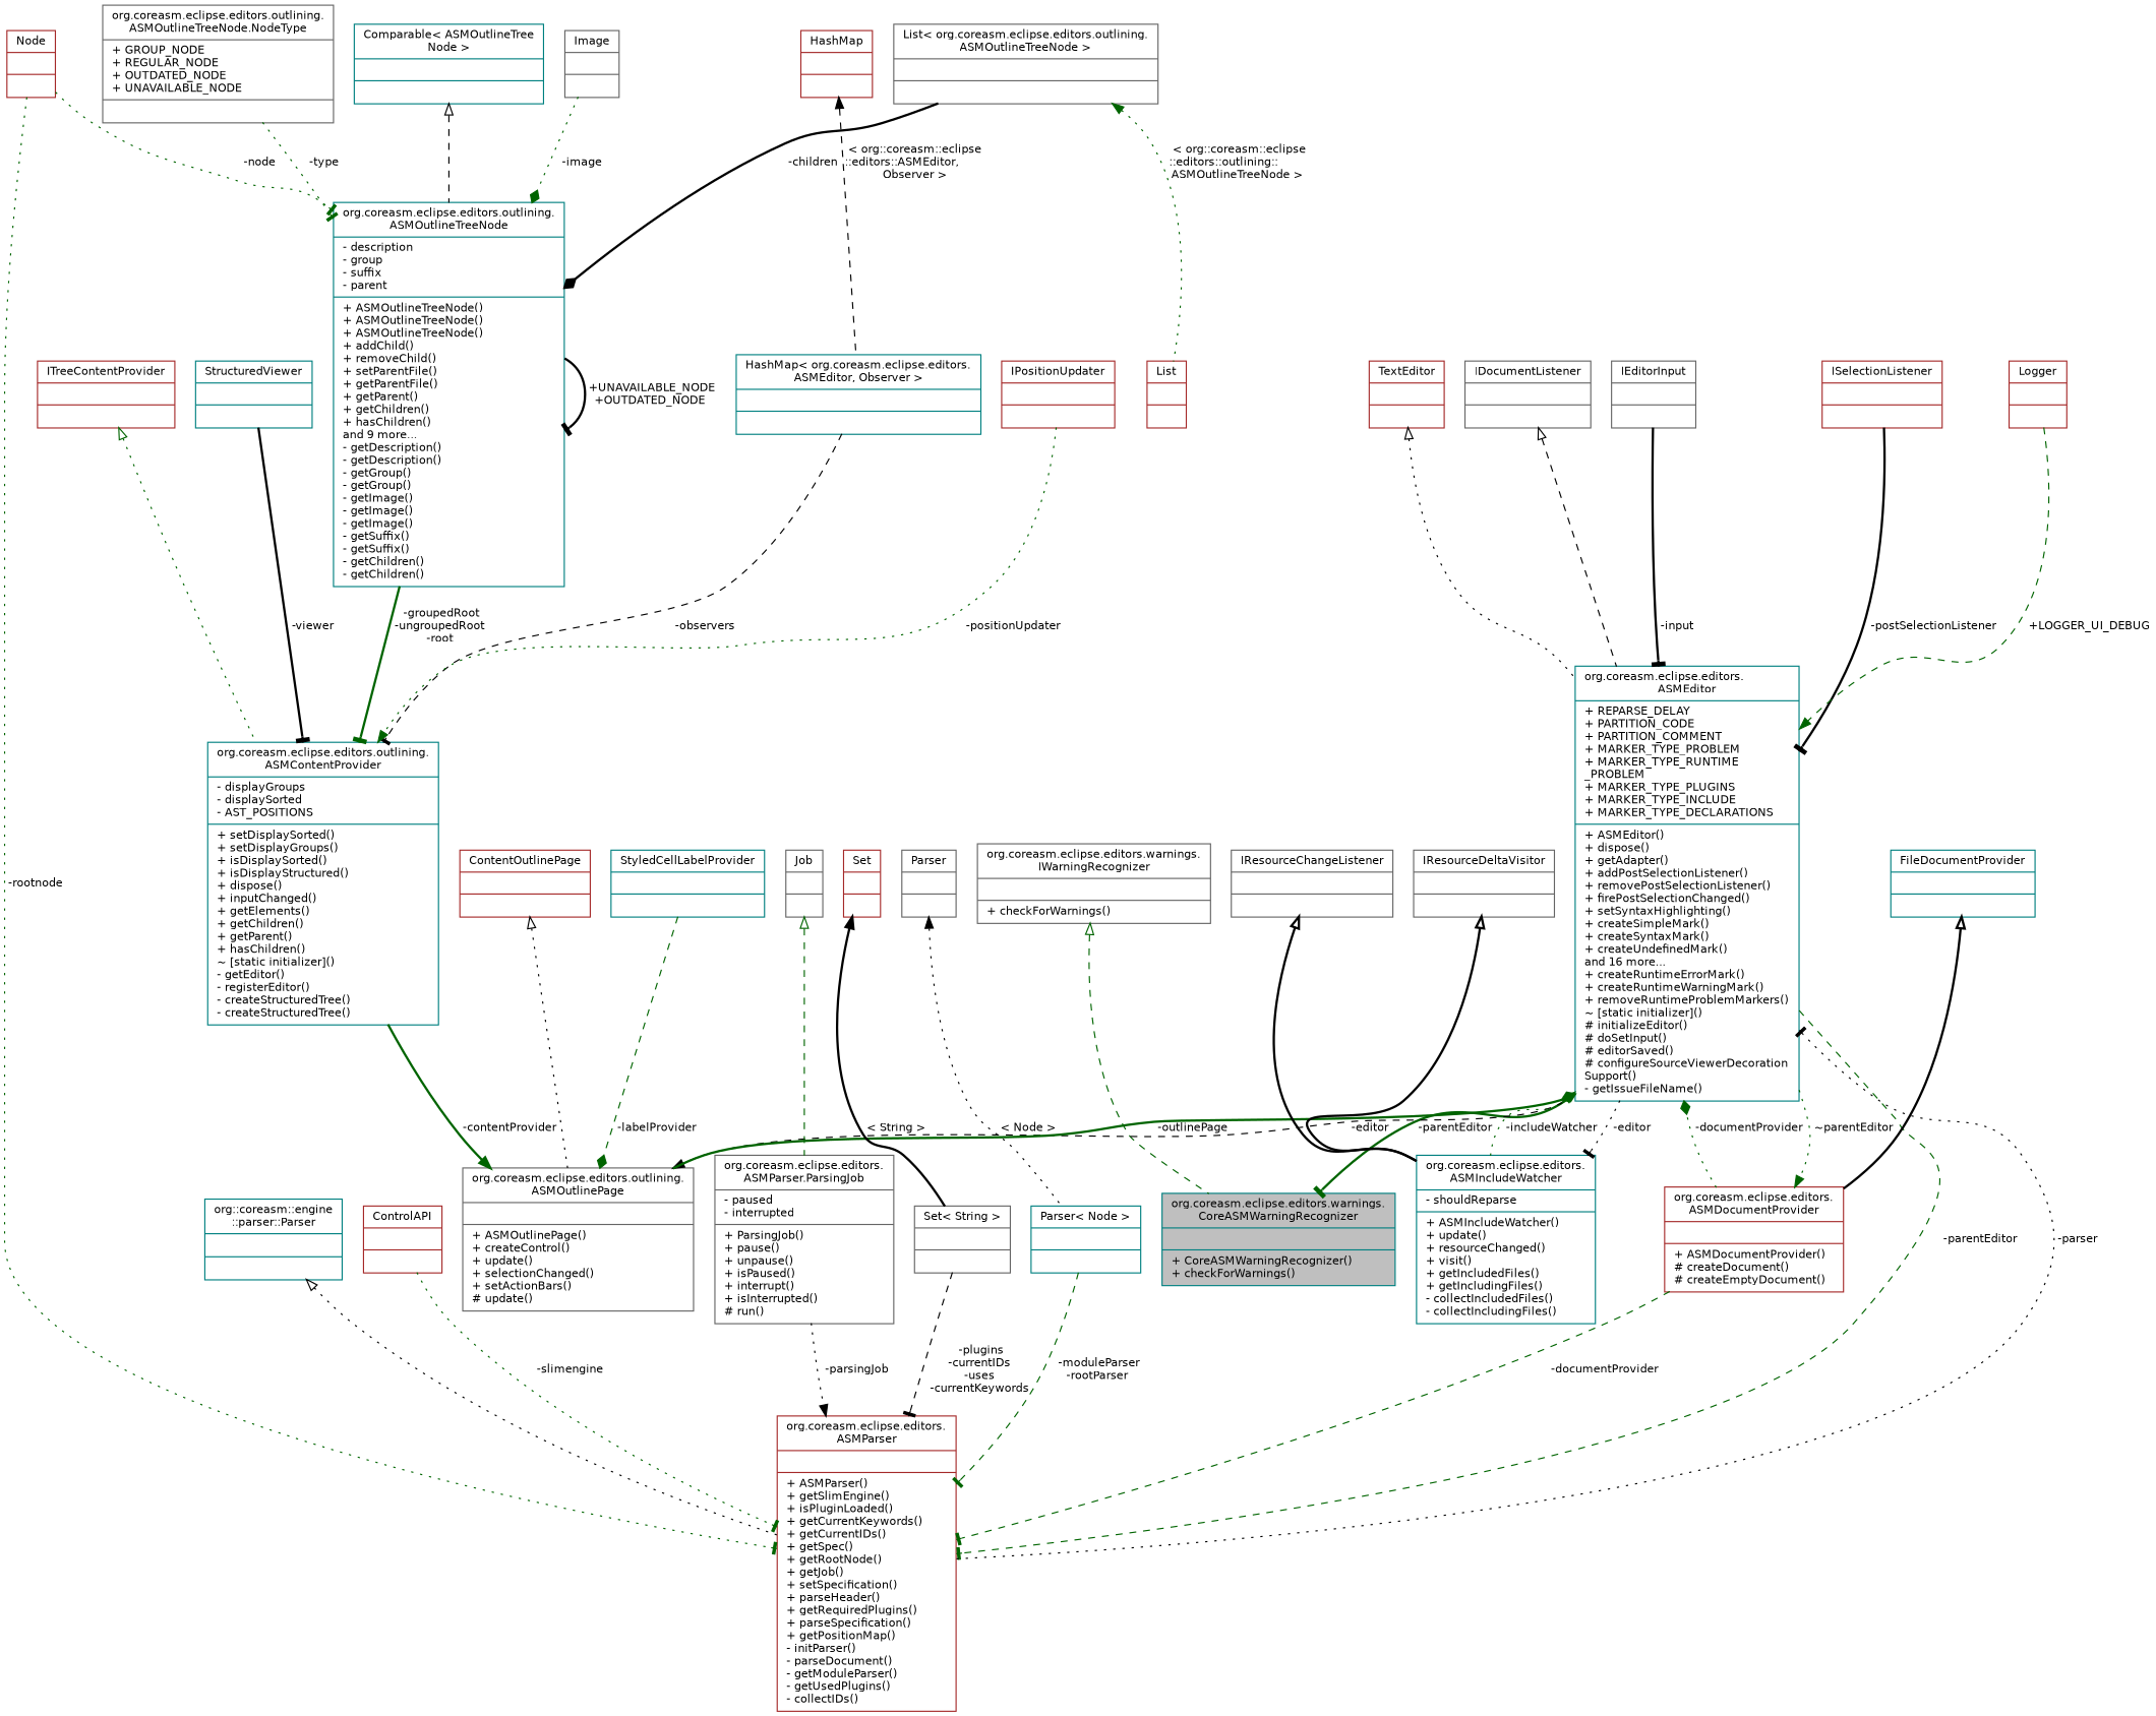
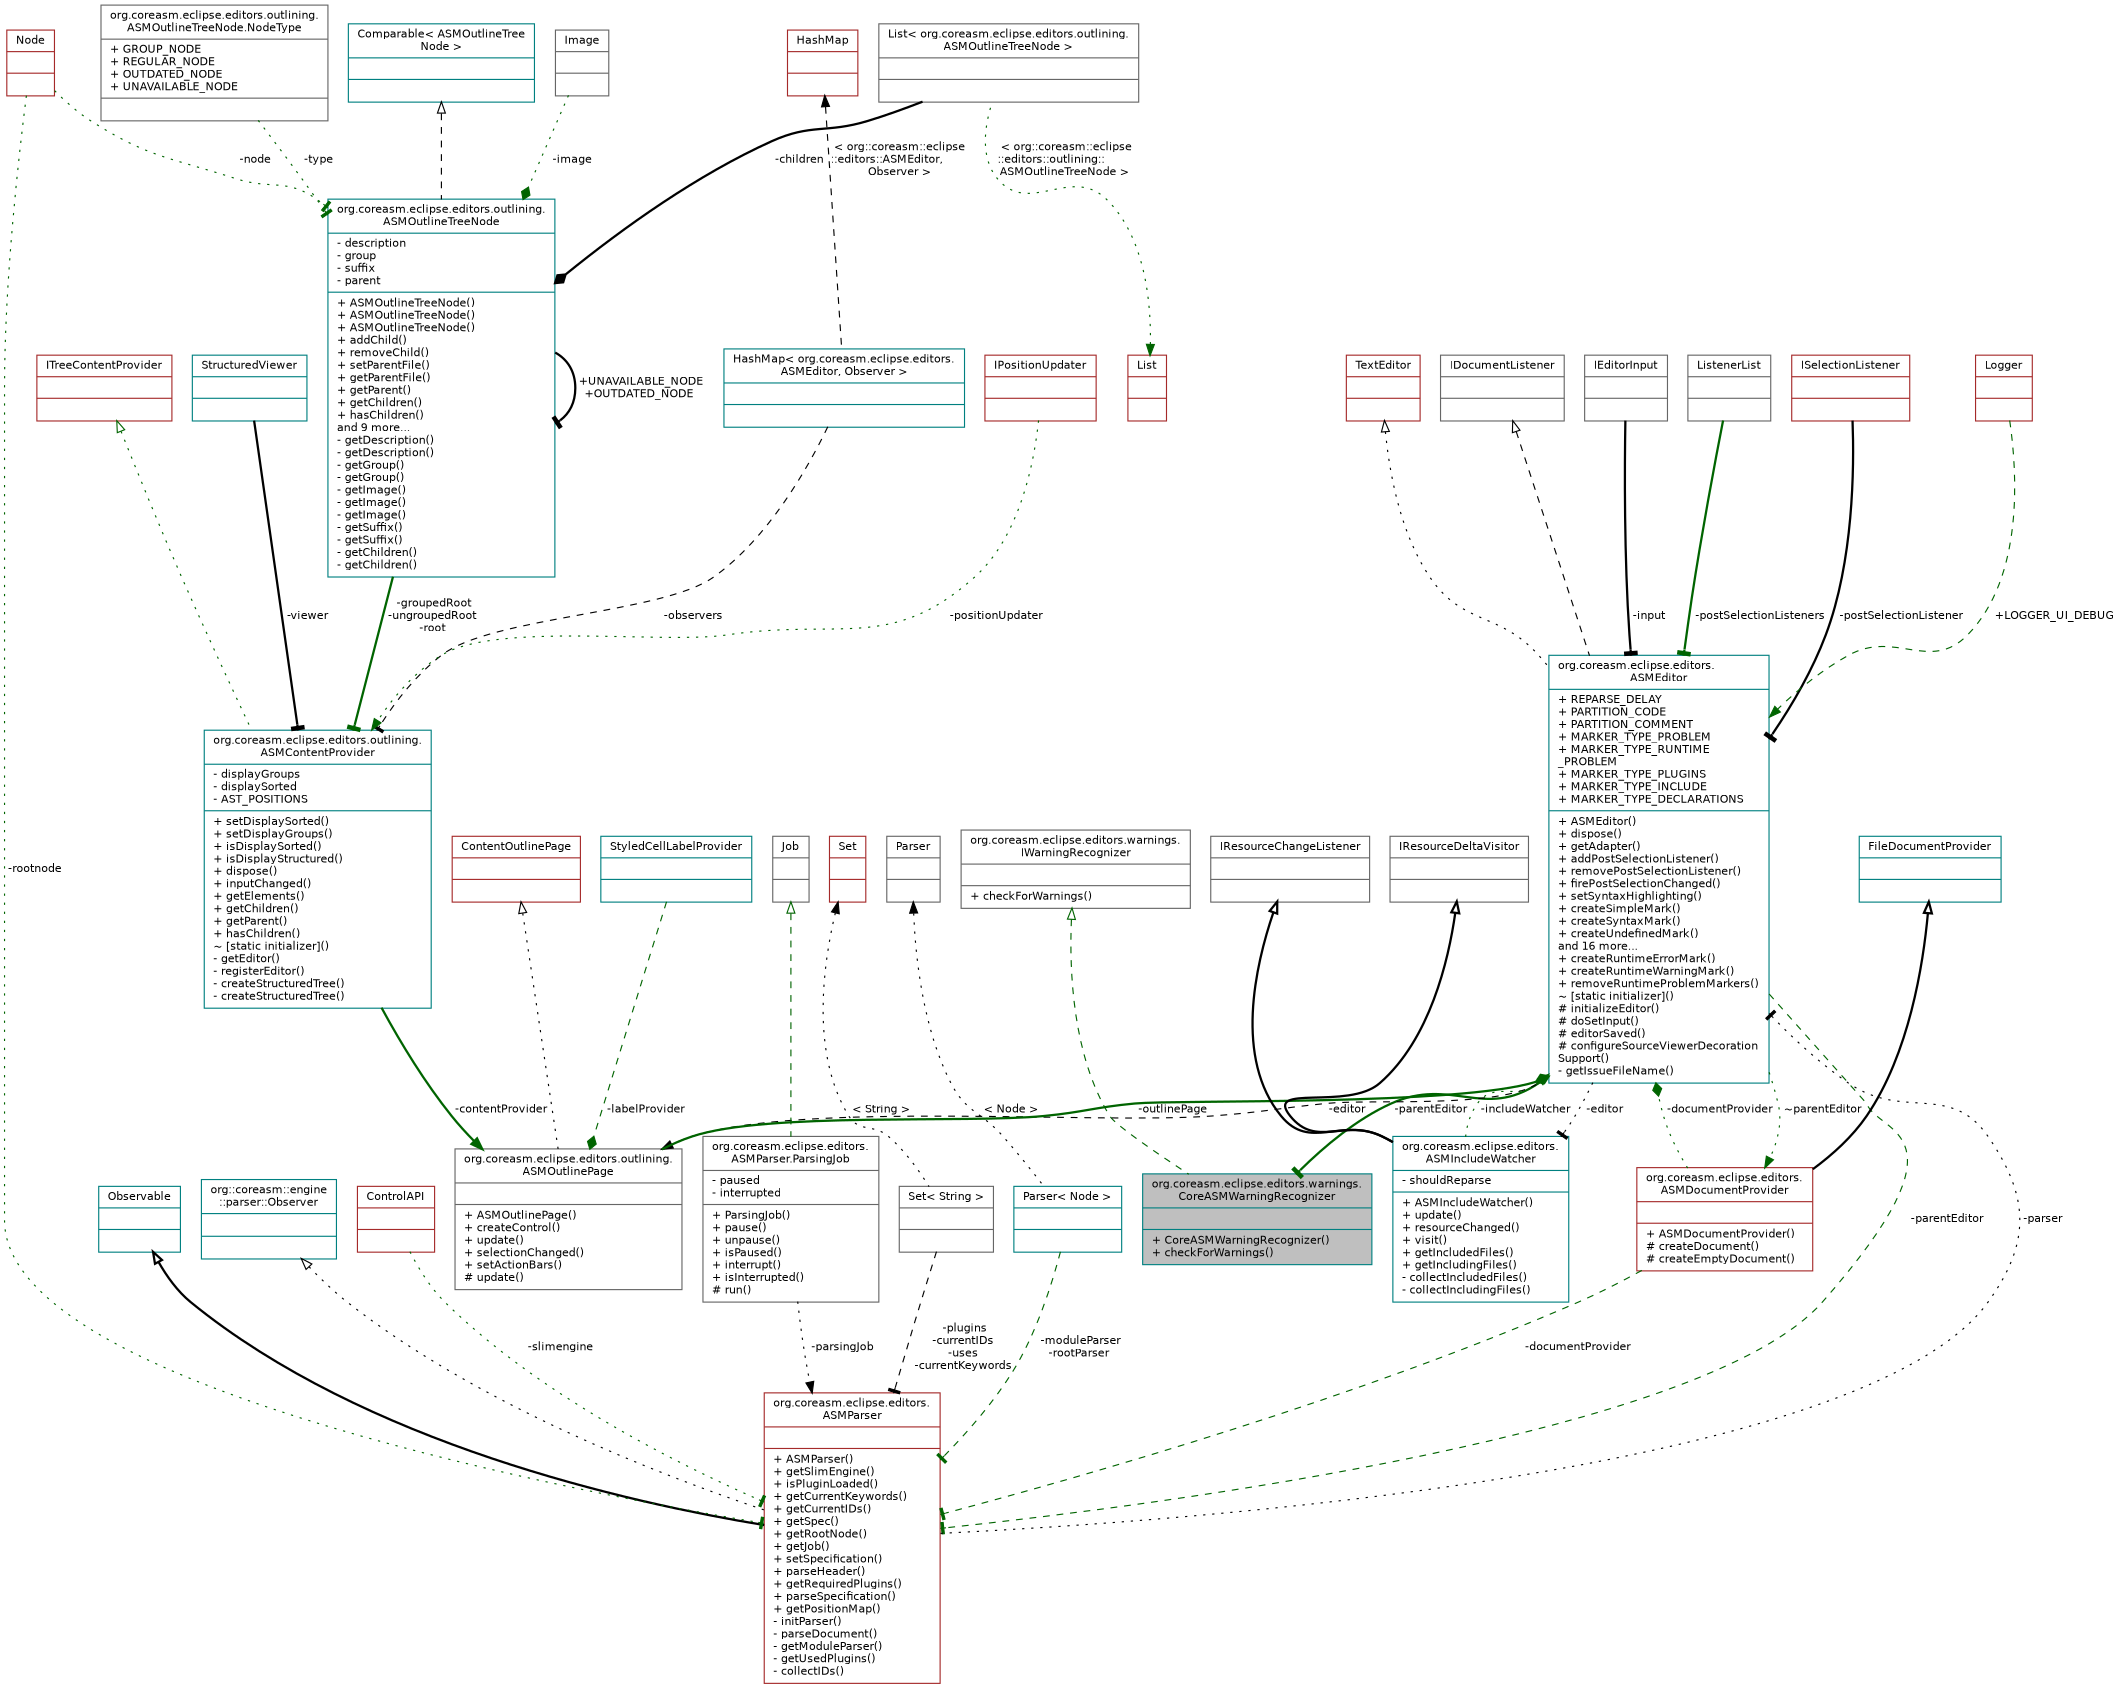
  digraph {
    node [color=gray40 fontname=Helvetica fontsize=10 shape=record]
    edge [color=darkgreen fontname=Helvetica fontsize=10 labelfontname=Helvetica labelfontsize=10 style=dotted arrowhead=tee]
    n1 [color=teal fillcolor=grey75 fontcolor=black height=0.2 label="{org.coreasm.eclipse.editors.warnings.\lCoreASMWarningRecognizer\n||+ CoreASMWarningRecognizer()\l+ checkForWarnings()\l}" style=filled width=0.4]
    n2 [height=0.2 label="{org.coreasm.eclipse.editors.warnings.\lIWarningRecognizer\n||+ checkForWarnings()\l}" width=0.4]
    n3 [color=teal height=0.2 label="{org.coreasm.eclipse.editors.\lASMEditor\n|+ REPARSE_DELAY\l+ PARTITION_CODE\l+ PARTITION_COMMENT\l+ MARKER_TYPE_PROBLEM\l+ MARKER_TYPE_RUNTIME\l_PROBLEM\l+ MARKER_TYPE_PLUGINS\l+ MARKER_TYPE_INCLUDE\l+ MARKER_TYPE_DECLARATIONS\l|+ ASMEditor()\l+ dispose()\l+ getAdapter()\l+ addPostSelectionListener()\l+ removePostSelectionListener()\l+ firePostSelectionChanged()\l+ setSyntaxHighlighting()\l+ createSimpleMark()\l+ createSyntaxMark()\l+ createUndefinedMark()\land 16 more...\l+ createRuntimeErrorMark()\l+ createRuntimeWarningMark()\l+ removeRuntimeProblemMarkers()\l~ [static initializer]()\l# initializeEditor()\l# doSetInput()\l# editorSaved()\l# configureSourceViewerDecoration\lSupport()\l- getIssueFileName()\l}" width=0.4]
    n4 [color=brown height=0.2 label="{org.coreasm.eclipse.editors.\lASMDocumentProvider\n||+ ASMDocumentProvider()\l# createDocument()\l# createEmptyDocument()\l}" width=0.4]
    n5 [color=teal height=0.2 label="{org.coreasm.eclipse.editors.\lASMIncludeWatcher\n|- shouldReparse\l|+ ASMIncludeWatcher()\l+ update()\l+ resourceChanged()\l+ visit()\l+ getIncludedFiles()\l+ getIncludingFiles()\l- collectIncludedFiles()\l- collectIncludingFiles()\l}" width=0.4]
    n6 [color=brown height=0.2 label="{org.coreasm.eclipse.editors.\lASMParser\n||+ ASMParser()\l+ getSlimEngine()\l+ isPluginLoaded()\l+ getCurrentKeywords()\l+ getCurrentIDs()\l+ getSpec()\l+ getRootNode()\l+ getJob()\l+ setSpecification()\l+ parseHeader()\l+ getRequiredPlugins()\l+ parseSpecification()\l+ getPositionMap()\l- initParser()\l- parseDocument()\l- getModuleParser()\l- getUsedPlugins()\l- collectIDs()\l}" width=0.4]
    n7 [height=0.2 label="{org.coreasm.eclipse.editors.outlining.\lASMOutlinePage\n||+ ASMOutlinePage()\l+ createControl()\l+ update()\l+ selectionChanged()\l+ setActionBars()\l# update()\l}" width=0.4]
    n8 [color=brown height=0.2 label="{TextEditor\n||}" width=0.4]
    n9 [height=0.2 label="{IDocumentListener\n||}" width=0.4]
    n10 [height=0.2 label="{IEditorInput\n||}" width=0.4]
+   n11 [height=0.2 label="{ListenerList\n||}" width=0.4]
    n12 [color=brown height=0.2 label="{ISelectionListener\n||}" width=0.4]
    n13 [color=teal height=0.2 label="{FileDocumentProvider\n||}" width=0.4]
    n14 [color=brown height=0.2 label="{Logger\n||}" width=0.4]
    n15 [height=0.2 label="{IResourceChangeListener\n||}" width=0.4]
    n16 [height=0.2 label="{IResourceDeltaVisitor\n||}" width=0.4]
-   n18 [color=teal height=0.2 label="{org::coreasm::engine\l::parser::Parser\n||}" width=0.4]
+   n17 [color=teal height=0.2 label="{Observable\n||}" width=0.4]
+   n18 [color=teal height=0.2 label="{org::coreasm::engine\l::parser::Observer\n||}" width=0.4]
    n19 [color=brown height=0.2 label="{ControlAPI\n||}" width=0.4]
    n20 [color=brown height=0.2 label="{Node\n||}" width=0.4]
    n21 [color=teal height=0.2 label="{org.coreasm.eclipse.editors.outlining.\lASMOutlineTreeNode\n|- description\l- group\l- suffix\l- parent\l|+ ASMOutlineTreeNode()\l+ ASMOutlineTreeNode()\l+ ASMOutlineTreeNode()\l+ addChild()\l+ removeChild()\l+ setParentFile()\l+ getParentFile()\l+ getParent()\l+ getChildren()\l+ hasChildren()\land 9 more...\l- getDescription()\l- getDescription()\l- getGroup()\l- getGroup()\l- getImage()\l- getImage()\l- getImage()\l- getSuffix()\l- getSuffix()\l- getChildren()\l- getChildren()\l}" width=0.4]
    n22 [color=teal height=0.2 label="{org.coreasm.eclipse.editors.outlining.\lASMContentProvider\n|- displayGroups\l- displaySorted\l- AST_POSITIONS\l|+ setDisplaySorted()\l+ setDisplayGroups()\l+ isDisplaySorted()\l+ isDisplayStructured()\l+ dispose()\l+ inputChanged()\l+ getElements()\l+ getChildren()\l+ getParent()\l+ hasChildren()\l~ [static initializer]()\l- getEditor()\l- registerEditor()\l- createStructuredTree()\l- createStructuredTree()\l}" width=0.4]
    n23 [height=0.2 label="{org.coreasm.eclipse.editors.\lASMParser.ParsingJob\n|- paused\l- interrupted\l|+ ParsingJob()\l+ pause()\l+ unpause()\l+ isPaused()\l+ interrupt()\l+ isInterrupted()\l# run()\l}" width=0.4]
    n24 [height=0.2 label="{Job\n||}" width=0.4]
    n25 [height=0.2 label="{Set\< String \>\n||}" width=0.4]
    n26 [color=brown height=0.2 label="{Set\n||}" width=0.4]
    n27 [color=teal height=0.2 label="{Parser\< Node \>\n||}" width=0.4]
    n28 [height=0.2 label="{Parser\n||}" width=0.4]
    n29 [color=brown height=0.2 label="{ContentOutlinePage\n||}" width=0.4]
    n30 [color=brown height=0.2 label="{ITreeContentProvider\n||}" width=0.4]
    n31 [color=teal height=0.2 label="{StructuredViewer\n||}" width=0.4]
    n32 [color=teal height=0.2 label="{HashMap\< org.coreasm.eclipse.editors.\lASMEditor, Observer \>\n||}" width=0.4]
    n33 [color=brown height=0.2 label="{HashMap\n||}" width=0.4]
    n34 [color=teal height=0.2 label="{Comparable\< ASMOutlineTree\lNode \>\n||}" width=0.4]
    n35 [height=0.2 label="{org.coreasm.eclipse.editors.outlining.\lASMOutlineTreeNode.NodeType\n|+ GROUP_NODE\l+ REGULAR_NODE\l+ OUTDATED_NODE\l+ UNAVAILABLE_NODE\l|}" width=0.4]
    n36 [height=0.2 label="{List\< org.coreasm.eclipse.editors.outlining.\lASMOutlineTreeNode \>\n||}" width=0.4]
    n37 [color=brown height=0.2 label="{List\n||}" width=0.4]
    n38 [height=0.2 label="{Image\n||}" width=0.4]
    n39 [color=brown height=0.2 label="{IPositionUpdater\n||}" width=0.4]
    n40 [color=teal height=0.2 label="{StyledCellLabelProvider\n||}" width=0.4]
    n2 -> n1 [arrowtail=onormal dir=back style=dashed arrowhead=""]
    n3 -> n1 [label=" -parentEditor" style=bold]
    n3 -> n4 [arrowhead=normal label=" ~parentEditor"]
    n3 -> n5 [color=black label=" -editor"]
    n3 -> n6 [label=" -parentEditor" style=dashed]
    n3 -> n7 [arrowhead=normal color=black label=" -editor" style=dashed]
    n4 -> n3 [arrowhead=diamond label=" -documentProvider"]
    n4 -> n6 [label=" -documentProvider" style=dashed]
    n5 -> n3 [arrowhead=normal label=" -includeWatcher"]
    n6 -> n3 [color=black label=" -parser"]
    n7 -> n3 [arrowhead=diamond label=" -outlinePage" style=bold]
    n8 -> n3 [arrowtail=onormal color=black dir=back arrowhead=""]
    n9 -> n3 [arrowtail=onormal color=black dir=back style=dashed arrowhead=""]
    n10 -> n3 [color=black label=" -input" style=bold]
+   n11 -> n3 [label=" -postSelectionListeners" style=bold]
    n12 -> n3 [color=black label=" -postSelectionListener" style=bold]
    n13 -> n4 [arrowtail=onormal color=black dir=back style=bold arrowhead=""]
    n14 -> n3 [arrowhead=normal label=" +LOGGER_UI_DEBUG" style=dashed]
    n15 -> n5 [arrowtail=onormal color=black dir=back style=bold arrowhead=""]
    n16 -> n5 [arrowtail=onormal color=black dir=back style=bold arrowhead=""]
+   n17 -> n6 [arrowtail=onormal color=black dir=back style=bold arrowhead=""]
    n18 -> n6 [arrowtail=onormal color=black dir=back arrowhead=""]
    n19 -> n6 [label=" -slimengine"]
    n20 -> n6 [label=" -rootnode"]
    n20 -> n21 [label=" -node"]
    n21 -> n21 [color=black label=" +UNAVAILABLE_NODE\n+OUTDATED_NODE" style=bold]
    n21 -> n22 [label=" -groupedRoot\n-ungroupedRoot\n-root" style=bold]
    n22 -> n7 [arrowhead=normal label=" -contentProvider" style=bold]
    n23 -> n6 [arrowhead=normal color=black label=" -parsingJob"]
    n24 -> n23 [arrowtail=onormal dir=back style=dashed arrowhead=""]
    n25 -> n6 [color=black label=" -plugins\n-currentIDs\n-uses\n-currentKeywords" style=dashed]
-   n26 -> n25 [color=black dir=back label=" \< String \>" style=bold arrowhead=""]
+   n26 -> n25 [color=black dir=back label=" \< String \>" arrowhead=""]
    n27 -> n6 [label=" -moduleParser\n-rootParser" style=dashed]
    n28 -> n27 [color=black dir=back label=" \< Node \>" arrowhead=""]
    n29 -> n7 [arrowtail=onormal color=black dir=back arrowhead=""]
    n30 -> n22 [arrowtail=onormal dir=back arrowhead=""]
    n31 -> n22 [color=black label=" -viewer" style=bold]
    n32 -> n22 [color=black label=" -observers" style=dashed]
    n33 -> n32 [color=black dir=back label=" \< org::coreasm::eclipse\l::editors::ASMEditor,\l Observer \>" style=dashed arrowhead=""]
    n34 -> n21 [arrowtail=onormal color=black dir=back style=dashed arrowhead=""]
    n35 -> n21 [label=" -type"]
    n36 -> n21 [arrowhead=diamond color=black label=" -children" style=bold]
-   n36 -> n37 [dir=back label=" \< org::coreasm::eclipse\l::editors::outlining::\lASMOutlineTreeNode \>" arrowhead=""]
+   n37 -> n36 [dir=back label=" \< org::coreasm::eclipse\l::editors::outlining::\lASMOutlineTreeNode \>" arrowhead=""]
    n38 -> n21 [arrowhead=diamond label=" -image"]
    n39 -> n22 [arrowhead=normal label=" -positionUpdater"]
    n40 -> n7 [arrowhead=diamond label=" -labelProvider" style=dashed]
  }
